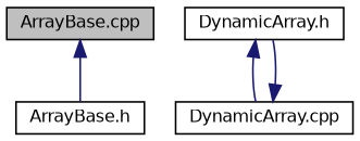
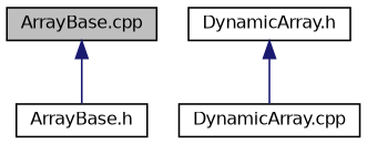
  digraph {
    node [color=black fillcolor=white fontname=Helvetica fontsize=10 shape=record style=filled]
    edge [color=midnightblue dir=back fontname=Helvetica fontsize=10 labelfontname=Helvetica labelfontsize=10 style=solid]
    n1 [fillcolor=grey75 fontcolor=black height=0.2 label="ArrayBase.cpp" width=0.4]
    n2 [height=0.2 label="ArrayBase.h" width=0.4]
    n3 [height=0.2 label="DynamicArray.h" width=0.4]
    n4 [height=0.2 label="DynamicArray.cpp" width=0.4]
    n1 -> n2
    n3 -> n4
-   n4 -> n3
  }
